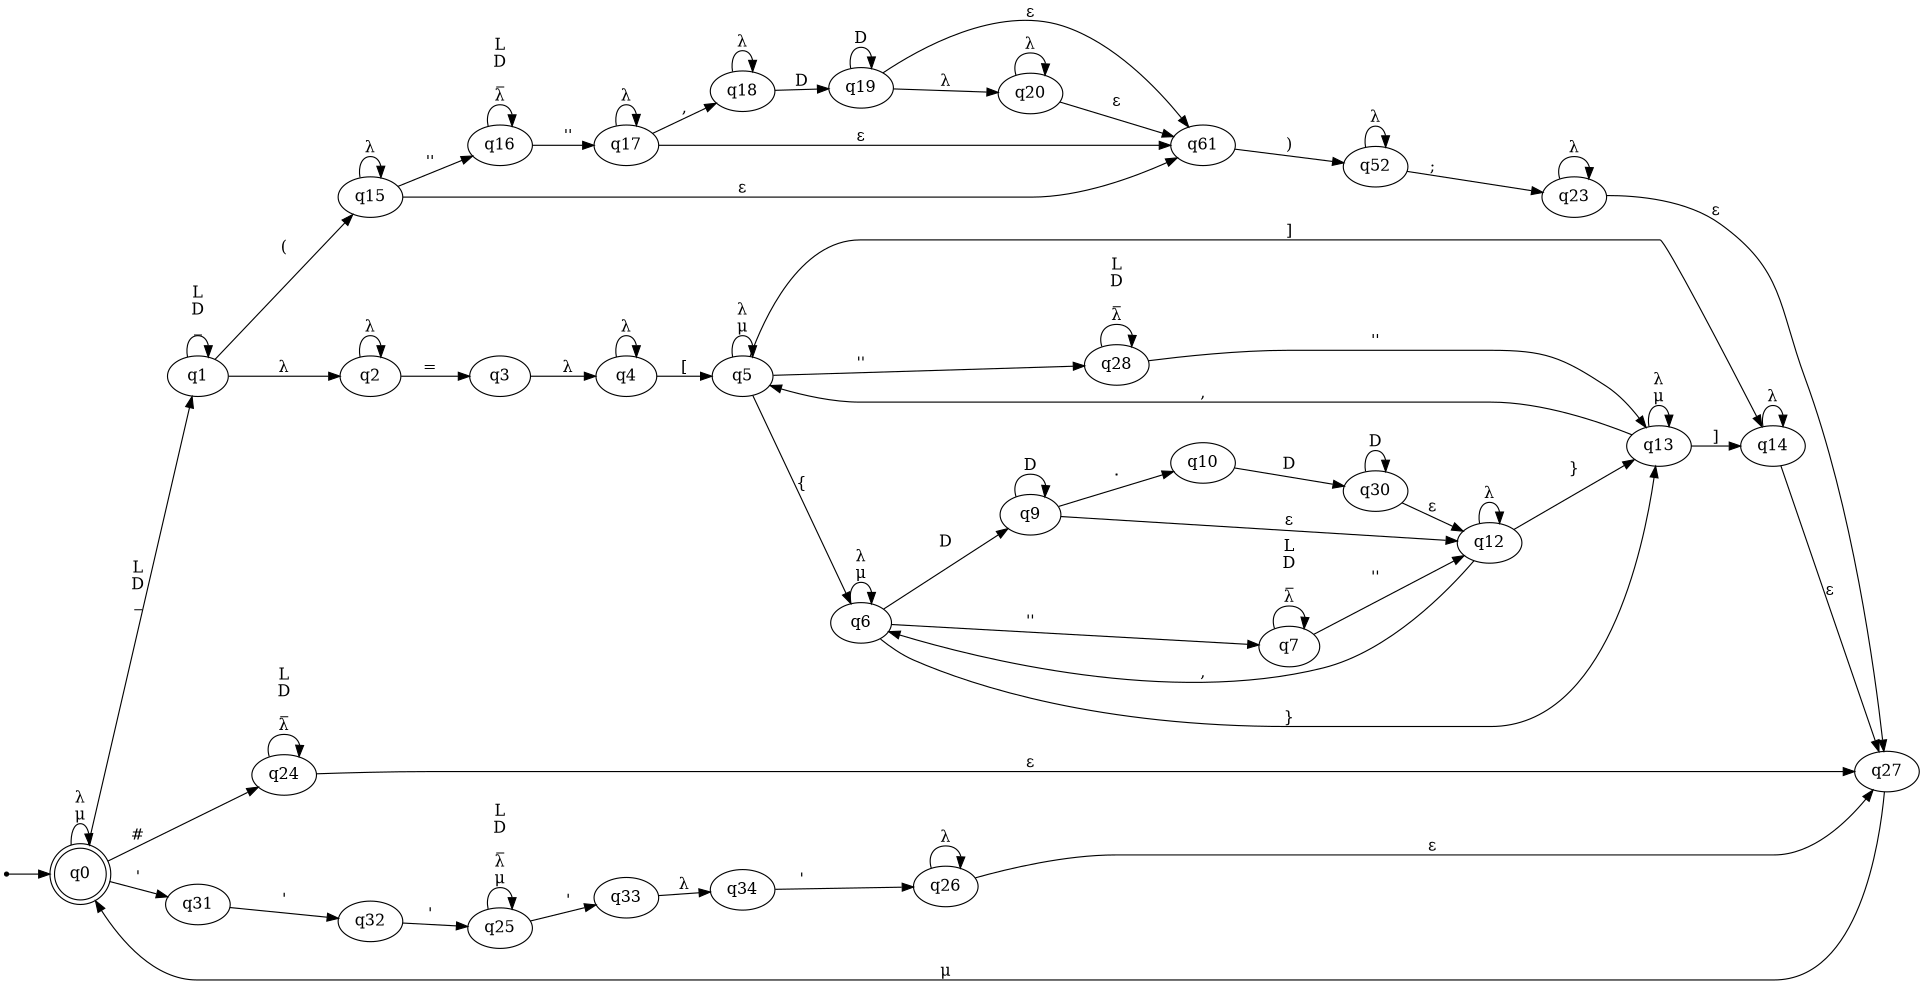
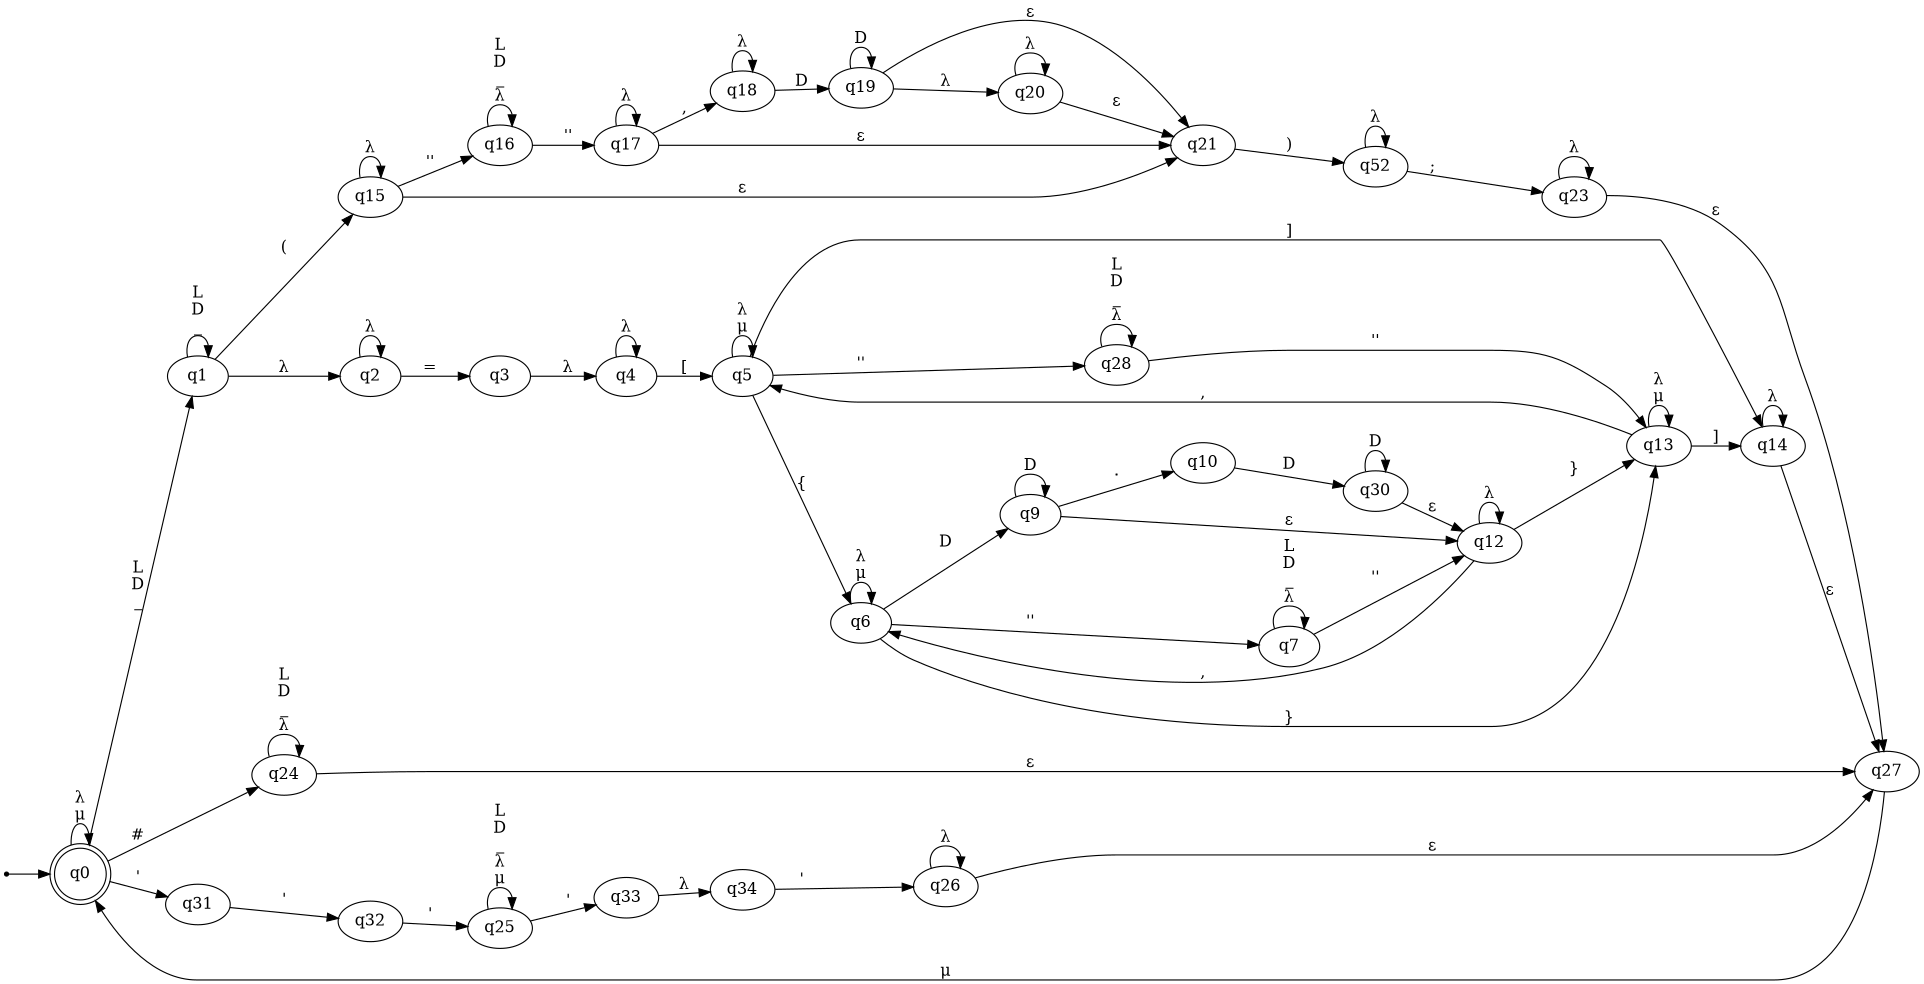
  digraph {
    rankdir=LR
    str [shape=point]
    q0 [shape=doublecircle]
    q1
    q24
    q31
    q2
    q15
    q27
    q32
    q3
    q16
-   q21 [label=q61]
+   q21
    q4
    q5
    q6
    q14
    q28
    q13
    q9
    q7
    q10
    q12
    q30
    q17
    n25 [label=q52]
    q18
    q19
    q20
    q23
    q25
    q33
    q34
    q26
    str -> q0
    q0 -> q0 [label="λ\nμ"]
    q0 -> q1 [label="L\nD\n_"]
    q0 -> q24 [label="#"]
    q0 -> q31 [label="'"]
    q1 -> q1 [label="L\nD\n_"]
    q1 -> q2 [label="λ"]
    q1 -> q15 [label="("]
    q24 -> q24 [label="L\nD\n_\nλ"]
    q24 -> q27 [label="ε"]
    q31 -> q32 [label="'"]
    q2 -> q2 [label="λ"]
    q2 -> q3 [label="="]
    q15 -> q15 [label="λ"]
    q15 -> q16 [label="''"]
    q15 -> q21 [label="ε"]
    q27 -> q0 [label="μ"]
    q32 -> q25 [label="'"]
    q3 -> q4 [label="λ"]
    q16 -> q16 [label="L\nD\n_\nλ"]
    q16 -> q17 [label="''"]
    q21 -> n25 [label=")"]
    q4 -> q4 [label="λ"]
    q4 -> q5 [label="["]
    q5 -> q5 [label="λ\nμ"]
    q5 -> q6 [label="{"]
    q5 -> q14 [label="]"]
    q5 -> q28 [label="''"]
    q6 -> q6 [label="λ\nμ"]
    q6 -> q13 [label="}"]
    q6 -> q9 [label=D]
    q6 -> q7 [label="''"]
    q14 -> q27 [label="ε"]
    q14 -> q14 [label="λ"]
    q28 -> q28 [label="L\nD\n_\nλ"]
    q28 -> q13 [label="''"]
    q13 -> q5 [label=","]
    q13 -> q14 [label="]"]
    q13 -> q13 [label="λ\nμ"]
    q9 -> q9 [label=D]
    q9 -> q10 [label="."]
    q9 -> q12 [label="ε"]
    q7 -> q7 [label="L\nD\n_\nλ"]
    q7 -> q12 [label="''"]
    q10 -> q30 [label=D]
    q12 -> q6 [label=","]
    q12 -> q13 [label="}"]
    q12 -> q12 [label="λ"]
    q30 -> q12 [label="ε"]
    q30 -> q30 [label=D]
    q17 -> q21 [label="ε"]
    q17 -> q17 [label="λ"]
    q17 -> q18 [label=","]
    n25 -> n25 [label="λ"]
    n25 -> q23 [label=";"]
    q18 -> q18 [label="λ"]
    q18 -> q19 [label=D]
    q19 -> q21 [label="ε"]
    q19 -> q19 [label=D]
    q19 -> q20 [label="λ"]
    q20 -> q21 [label="ε"]
    q20 -> q20 [label="λ"]
    q23 -> q27 [label="ε"]
    q23 -> q23 [label="λ"]
    q25 -> q25 [label="L\nD\n_\nλ\nμ"]
    q25 -> q33 [label="'"]
    q33 -> q34 [label="λ"]
    q34 -> q26 [label="'"]
    q26 -> q27 [label="ε"]
    q26 -> q26 [label="λ"]
  }
